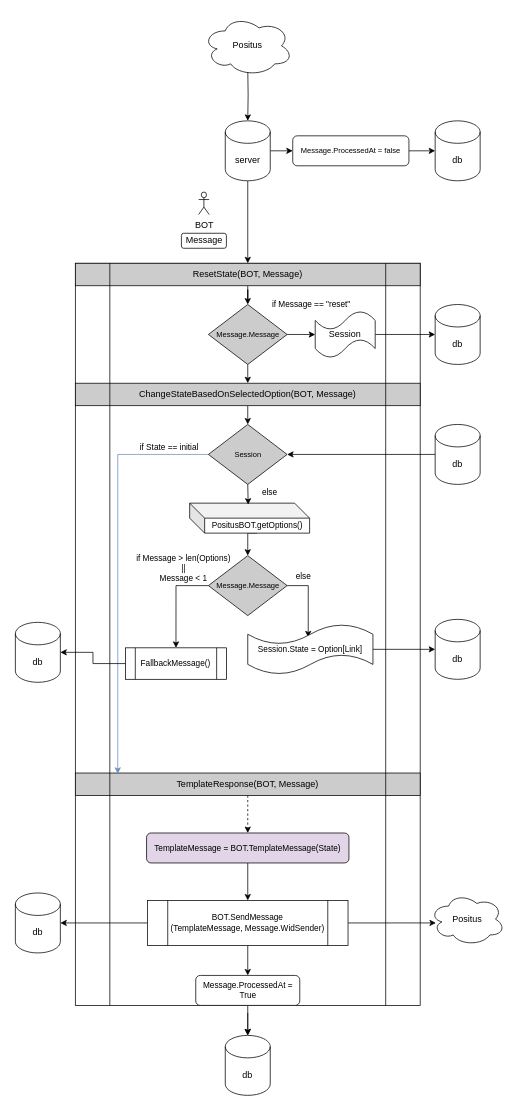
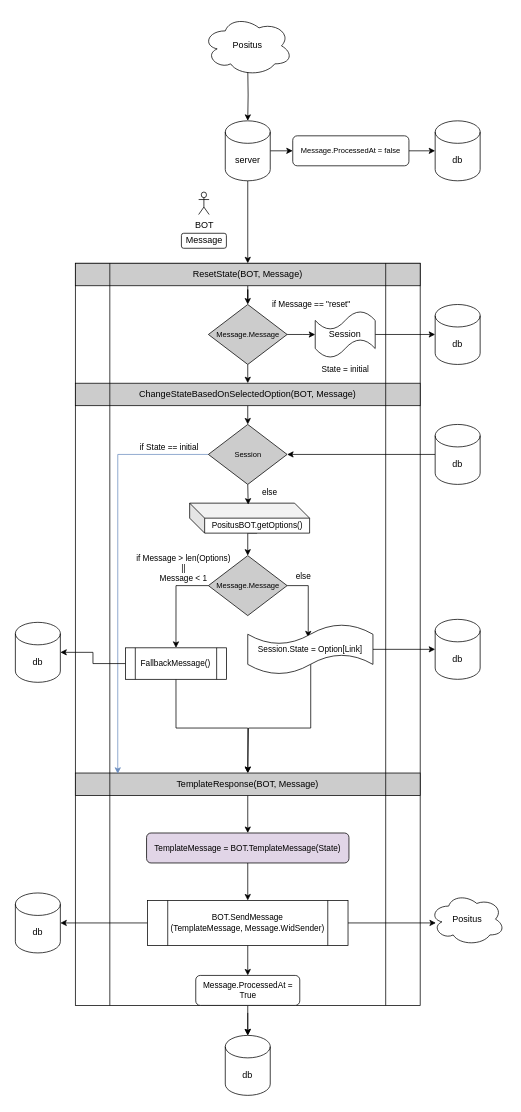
  <mxCell id="0" />
  <mxCell id="1" parent="0" />
  <mxCell id="2" style="edgeStyle=orthogonalEdgeStyle;rounded=0;orthogonalLoop=1;jettySize=auto;html=1;exitX=1;exitY=0.5;exitDx=0;exitDy=0;entryX=0;entryY=0.5;entryDx=0;entryDy=0;entryPerimeter=0;fontSize=10;" edge="1" parent="1" source="3" target="9"><mxGeometry relative="1" as="geometry" /></mxCell>
  <mxCell id="3" value="Message.ProcessedAt = false" style="rounded=1;whiteSpace=wrap;html=1;fontSize=10;" vertex="1" parent="1"><mxGeometry x="390" y="180" width="155" height="40" as="geometry" /></mxCell>
  <mxCell id="4" value="" style="edgeStyle=orthogonalEdgeStyle;rounded=0;orthogonalLoop=1;jettySize=auto;html=1;" edge="1" parent="1" source="6" target="10"><mxGeometry relative="1" as="geometry" /></mxCell>
  <mxCell id="5" style="edgeStyle=orthogonalEdgeStyle;rounded=0;orthogonalLoop=1;jettySize=auto;html=1;exitX=1;exitY=0.5;exitDx=0;exitDy=0;exitPerimeter=0;entryX=0;entryY=0.5;entryDx=0;entryDy=0;fontSize=10;" edge="1" parent="1" source="6" target="3"><mxGeometry relative="1" as="geometry" /></mxCell>
  <mxCell id="6" value="server" style="shape=cylinder3;whiteSpace=wrap;html=1;boundedLbl=1;backgroundOutline=1;size=15;" vertex="1" parent="1"><mxGeometry x="300" y="160" width="60" height="80" as="geometry" /></mxCell>
  <mxCell id="7" style="edgeStyle=orthogonalEdgeStyle;rounded=0;orthogonalLoop=1;jettySize=auto;html=1;entryX=0.5;entryY=0;entryDx=0;entryDy=0;entryPerimeter=0;fontSize=11;" edge="1" parent="1" target="6"><mxGeometry relative="1" as="geometry"><mxPoint x="330" y="90" as="sourcePoint" /></mxGeometry></mxCell>
  <mxCell id="8" value="Positus" style="ellipse;shape=cloud;whiteSpace=wrap;html=1;" vertex="1" parent="1"><mxGeometry x="270" y="20" width="120" height="80" as="geometry" /></mxCell>
  <mxCell id="9" value="db" style="shape=cylinder3;whiteSpace=wrap;html=1;boundedLbl=1;backgroundOutline=1;size=15;" vertex="1" parent="1"><mxGeometry x="580" y="160" width="60" height="80" as="geometry" /></mxCell>
  <mxCell id="10" value="" style="shape=process;whiteSpace=wrap;html=1;backgroundOutline=1;" vertex="1" parent="1"><mxGeometry x="100" y="350" width="460" height="990" as="geometry" /></mxCell>
  <mxCell id="11" value="BOT" style="shape=umlActor;verticalLabelPosition=bottom;verticalAlign=top;html=1;outlineConnect=0;" vertex="1" parent="1"><mxGeometry x="264.5" y="255" width="14" height="30" as="geometry" /></mxCell>
  <mxCell id="12" value="Message" style="rounded=1;whiteSpace=wrap;html=1;" vertex="1" parent="1"><mxGeometry x="241.5" y="310" width="60" height="20" as="geometry" /></mxCell>
  <mxCell id="13" style="edgeStyle=orthogonalEdgeStyle;rounded=0;orthogonalLoop=1;jettySize=auto;html=1;exitX=0.5;exitY=1;exitDx=0;exitDy=0;fontSize=11;" edge="1" parent="1" source="14" target="22"><mxGeometry relative="1" as="geometry" /></mxCell>
  <mxCell id="14" value="ResetState(BOT, Message)" style="shape=process;whiteSpace=wrap;html=1;backgroundOutline=1;fillColor=#CCCCCC;" vertex="1" parent="1"><mxGeometry x="100" y="350" width="460" height="30" as="geometry" /></mxCell>
  <mxCell id="15" style="edgeStyle=orthogonalEdgeStyle;rounded=0;orthogonalLoop=1;jettySize=auto;html=1;exitX=0.5;exitY=1;exitDx=0;exitDy=0;entryX=0.5;entryY=0;entryDx=0;entryDy=0;fontSize=11;" edge="1" parent="1" source="16" target="34"><mxGeometry relative="1" as="geometry" /></mxCell>
  <mxCell id="16" value="ChangeStateBasedOnSelectedOption(BOT, Message)" style="shape=process;whiteSpace=wrap;html=1;backgroundOutline=1;fillColor=#CCCCCC;" vertex="1" parent="1"><mxGeometry x="100" y="510" width="460" height="30" as="geometry" /></mxCell>
- <mxCell id="17" style="edgeStyle=orthogonalEdgeStyle;rounded=0;orthogonalLoop=1;jettySize=auto;html=1;exitX=0.5;exitY=1;exitDx=0;exitDy=0;fontSize=11;dashed=1;" edge="1" parent="1" source="18" target="50"><mxGeometry relative="1" as="geometry" /></mxCell>
+ <mxCell id="17" style="edgeStyle=orthogonalEdgeStyle;rounded=0;orthogonalLoop=1;jettySize=auto;html=1;exitX=0.5;exitY=1;exitDx=0;exitDy=0;fontSize=11;" edge="1" parent="1" source="18" target="50"><mxGeometry relative="1" as="geometry" /></mxCell>
  <mxCell id="18" value="TemplateResponse(BOT, Message)" style="shape=process;whiteSpace=wrap;html=1;backgroundOutline=1;fillColor=#CCCCCC;" vertex="1" parent="1"><mxGeometry x="100" y="1030" width="460" height="30" as="geometry" /></mxCell>
  <mxCell id="19" value="db" style="shape=cylinder3;whiteSpace=wrap;html=1;boundedLbl=1;backgroundOutline=1;size=15;" vertex="1" parent="1"><mxGeometry x="580" y="405" width="60" height="80" as="geometry" /></mxCell>
  <mxCell id="20" value="" style="edgeStyle=orthogonalEdgeStyle;rounded=0;orthogonalLoop=1;jettySize=auto;html=1;fontSize=11;" edge="1" parent="1" source="22" target="24"><mxGeometry relative="1" as="geometry" /></mxCell>
  <mxCell id="21" style="edgeStyle=orthogonalEdgeStyle;rounded=0;orthogonalLoop=1;jettySize=auto;html=1;exitX=0.5;exitY=1;exitDx=0;exitDy=0;entryX=0.5;entryY=0;entryDx=0;entryDy=0;fontSize=11;" edge="1" parent="1" source="22" target="16"><mxGeometry relative="1" as="geometry" /></mxCell>
  <mxCell id="22" value="Message.Message" style="rhombus;whiteSpace=wrap;html=1;fillColor=#CCCCCC;fontSize=10;" vertex="1" parent="1"><mxGeometry x="277.5" y="405" width="105" height="80" as="geometry" /></mxCell>
  <mxCell id="23" style="edgeStyle=orthogonalEdgeStyle;rounded=0;orthogonalLoop=1;jettySize=auto;html=1;exitX=1;exitY=0.5;exitDx=0;exitDy=0;exitPerimeter=0;entryX=0;entryY=0.5;entryDx=0;entryDy=0;entryPerimeter=0;fontSize=11;" edge="1" parent="1" source="24" target="19"><mxGeometry relative="1" as="geometry" /></mxCell>
  <mxCell id="24" value="Session" style="shape=tape;whiteSpace=wrap;html=1;" vertex="1" parent="1"><mxGeometry x="420" y="413.75" width="80" height="62.5" as="geometry" /></mxCell>
+ <mxCell id="25" value="State = initial" style="text;html=1;strokeColor=none;fillColor=none;align=center;verticalAlign=middle;whiteSpace=wrap;rounded=0;fontSize=11;" vertex="1" parent="1"><mxGeometry x="402.5" y="476.25" width="115" height="30" as="geometry" /></mxCell>
  <mxCell id="26" value="if Message == &quot;reset&quot;" style="text;html=1;strokeColor=none;fillColor=none;align=center;verticalAlign=middle;whiteSpace=wrap;rounded=0;fontSize=11;" vertex="1" parent="1"><mxGeometry x="350" y="389.75" width="130" height="30" as="geometry" /></mxCell>
  <mxCell id="27" style="edgeStyle=orthogonalEdgeStyle;rounded=0;orthogonalLoop=1;jettySize=auto;html=1;exitX=0;exitY=0.5;exitDx=0;exitDy=0;entryX=0.5;entryY=0;entryDx=0;entryDy=0;fontSize=11;" edge="1" parent="1" source="29" target="42"><mxGeometry relative="1" as="geometry" /></mxCell>
  <mxCell id="28" style="edgeStyle=orthogonalEdgeStyle;rounded=0;orthogonalLoop=1;jettySize=auto;html=1;exitX=1;exitY=0.5;exitDx=0;exitDy=0;entryX=0.483;entryY=0.261;entryDx=0;entryDy=0;entryPerimeter=0;fontSize=11;" edge="1" parent="1" source="29" target="38"><mxGeometry relative="1" as="geometry" /></mxCell>
  <mxCell id="29" value="Message.Message" style="rhombus;whiteSpace=wrap;html=1;fillColor=#CCCCCC;fontSize=10;" vertex="1" parent="1"><mxGeometry x="277.5" y="740" width="105" height="80" as="geometry" /></mxCell>
  <mxCell id="30" style="edgeStyle=orthogonalEdgeStyle;rounded=0;orthogonalLoop=1;jettySize=auto;html=1;exitX=0;exitY=0;exitDx=90;exitDy=40;exitPerimeter=0;entryX=0.5;entryY=0;entryDx=0;entryDy=0;fontSize=11;" edge="1" parent="1" source="31" target="29"><mxGeometry relative="1" as="geometry" /></mxCell>
  <mxCell id="31" value="PositusBOT.getOptions()" style="shape=cube;whiteSpace=wrap;html=1;boundedLbl=1;backgroundOutline=1;darkOpacity=0.05;darkOpacity2=0.1;fontSize=11;fillColor=#FFFFFF;" vertex="1" parent="1"><mxGeometry x="252.5" y="670" width="160" height="40" as="geometry" /></mxCell>
  <mxCell id="32" style="edgeStyle=orthogonalEdgeStyle;rounded=0;orthogonalLoop=1;jettySize=auto;html=1;exitX=0.5;exitY=1;exitDx=0;exitDy=0;entryX=0.488;entryY=0.05;entryDx=0;entryDy=0;entryPerimeter=0;fontSize=11;" edge="1" parent="1" source="34" target="31"><mxGeometry relative="1" as="geometry" /></mxCell>
  <mxCell id="33" style="edgeStyle=orthogonalEdgeStyle;rounded=0;orthogonalLoop=1;jettySize=auto;html=1;exitX=0;exitY=0.5;exitDx=0;exitDy=0;entryX=0.123;entryY=0.033;entryDx=0;entryDy=0;entryPerimeter=0;fontSize=11;fillColor=#dae8fc;strokeColor=#6c8ebf;" edge="1" parent="1" source="34" target="18"><mxGeometry relative="1" as="geometry"><Array as="points"><mxPoint x="157" y="605" /></Array></mxGeometry></mxCell>
  <mxCell id="34" value="Session" style="rhombus;whiteSpace=wrap;html=1;fillColor=#CCCCCC;fontSize=10;" vertex="1" parent="1"><mxGeometry x="277.5" y="565" width="105" height="80" as="geometry" /></mxCell>
  <mxCell id="35" value="if State == initial" style="text;html=1;strokeColor=none;fillColor=none;align=center;verticalAlign=middle;whiteSpace=wrap;rounded=0;fontSize=11;" vertex="1" parent="1"><mxGeometry x="167.75" y="580" width="115" height="30" as="geometry" /></mxCell>
  <mxCell id="36" style="edgeStyle=orthogonalEdgeStyle;rounded=0;orthogonalLoop=1;jettySize=auto;html=1;exitX=1;exitY=0.5;exitDx=0;exitDy=0;exitPerimeter=0;fontSize=11;" edge="1" parent="1" source="38" target="39"><mxGeometry relative="1" as="geometry" /></mxCell>
+ <mxCell id="37" style="edgeStyle=orthogonalEdgeStyle;rounded=0;orthogonalLoop=1;jettySize=auto;html=1;exitX=0.503;exitY=0.784;exitDx=0;exitDy=0;exitPerimeter=0;entryX=0.5;entryY=0;entryDx=0;entryDy=0;fontSize=11;" edge="1" parent="1" source="38" target="18"><mxGeometry relative="1" as="geometry"><Array as="points"><mxPoint x="414" y="970" /><mxPoint x="331" y="970" /></Array></mxGeometry></mxCell>
  <mxCell id="38" value="Session.State = Option[Link]" style="shape=tape;whiteSpace=wrap;html=1;fontSize=11;fillColor=#FFFFFF;" vertex="1" parent="1"><mxGeometry x="330" y="831.5" width="167" height="67" as="geometry" /></mxCell>
  <mxCell id="39" value="db" style="shape=cylinder3;whiteSpace=wrap;html=1;boundedLbl=1;backgroundOutline=1;size=15;" vertex="1" parent="1"><mxGeometry x="580" y="825" width="60" height="80" as="geometry" /></mxCell>
  <mxCell id="40" style="edgeStyle=orthogonalEdgeStyle;rounded=0;orthogonalLoop=1;jettySize=auto;html=1;exitX=0;exitY=0.5;exitDx=0;exitDy=0;entryX=1;entryY=0.5;entryDx=0;entryDy=0;entryPerimeter=0;fontSize=11;" edge="1" parent="1" source="42" target="43"><mxGeometry relative="1" as="geometry" /></mxCell>
+ <mxCell id="41" style="edgeStyle=orthogonalEdgeStyle;rounded=0;orthogonalLoop=1;jettySize=auto;html=1;exitX=0.5;exitY=1;exitDx=0;exitDy=0;entryX=0.5;entryY=0;entryDx=0;entryDy=0;fontSize=11;" edge="1" parent="1" source="42" target="18"><mxGeometry relative="1" as="geometry"><Array as="points"><mxPoint x="234" y="970" /><mxPoint x="330" y="970" /></Array></mxGeometry></mxCell>
  <mxCell id="42" value="FallbackMessage()" style="shape=process;whiteSpace=wrap;html=1;backgroundOutline=1;fontSize=11;fillColor=#FFFFFF;" vertex="1" parent="1"><mxGeometry x="167" y="863" width="134.5" height="42" as="geometry" /></mxCell>
  <mxCell id="43" value="db" style="shape=cylinder3;whiteSpace=wrap;html=1;boundedLbl=1;backgroundOutline=1;size=15;" vertex="1" parent="1"><mxGeometry x="20" y="829" width="60" height="80" as="geometry" /></mxCell>
  <mxCell id="44" value="if Message &amp;gt; len(Options) &lt;br&gt;|| &lt;br&gt;Message &amp;lt; 1" style="text;html=1;strokeColor=none;fillColor=none;align=center;verticalAlign=middle;whiteSpace=wrap;rounded=0;fontSize=11;" vertex="1" parent="1"><mxGeometry x="167.75" y="727" width="153" height="60" as="geometry" /></mxCell>
  <mxCell id="45" value="else" style="text;html=1;strokeColor=none;fillColor=none;align=center;verticalAlign=middle;whiteSpace=wrap;rounded=0;fontSize=11;" vertex="1" parent="1"><mxGeometry x="380.5" y="758" width="47" height="20" as="geometry" /></mxCell>
  <mxCell id="46" value="else" style="text;html=1;strokeColor=none;fillColor=none;align=center;verticalAlign=middle;whiteSpace=wrap;rounded=0;fontSize=11;" vertex="1" parent="1"><mxGeometry x="301.5" y="640" width="115" height="30" as="geometry" /></mxCell>
  <mxCell id="47" style="edgeStyle=orthogonalEdgeStyle;rounded=0;orthogonalLoop=1;jettySize=auto;html=1;exitX=0;exitY=0.5;exitDx=0;exitDy=0;exitPerimeter=0;entryX=1;entryY=0.5;entryDx=0;entryDy=0;fontSize=11;" edge="1" parent="1" source="48" target="34"><mxGeometry relative="1" as="geometry" /></mxCell>
  <mxCell id="48" value="db" style="shape=cylinder3;whiteSpace=wrap;html=1;boundedLbl=1;backgroundOutline=1;size=15;" vertex="1" parent="1"><mxGeometry x="580" y="565" width="60" height="80" as="geometry" /></mxCell>
  <mxCell id="49" style="edgeStyle=orthogonalEdgeStyle;rounded=0;orthogonalLoop=1;jettySize=auto;html=1;exitX=0.5;exitY=1;exitDx=0;exitDy=0;entryX=0.5;entryY=0;entryDx=0;entryDy=0;fontSize=11;" edge="1" parent="1" source="50" target="55"><mxGeometry relative="1" as="geometry" /></mxCell>
  <mxCell id="50" value="TemplateMessage = BOT.TemplateMessage(State)" style="rounded=1;whiteSpace=wrap;html=1;fontSize=11;fillColor=#e1d5e7;" vertex="1" parent="1"><mxGeometry x="195" y="1110" width="270" height="40" as="geometry" /></mxCell>
  <mxCell id="51" value="db" style="shape=cylinder3;whiteSpace=wrap;html=1;boundedLbl=1;backgroundOutline=1;size=15;" vertex="1" parent="1"><mxGeometry x="20" y="1190" width="60" height="80" as="geometry" /></mxCell>
  <mxCell id="52" style="edgeStyle=orthogonalEdgeStyle;rounded=0;orthogonalLoop=1;jettySize=auto;html=1;exitX=0;exitY=0.5;exitDx=0;exitDy=0;entryX=1;entryY=0.5;entryDx=0;entryDy=0;entryPerimeter=0;fontSize=11;" edge="1" parent="1" source="55" target="51"><mxGeometry relative="1" as="geometry" /></mxCell>
  <mxCell id="53" style="edgeStyle=orthogonalEdgeStyle;rounded=0;orthogonalLoop=1;jettySize=auto;html=1;exitX=1;exitY=0.5;exitDx=0;exitDy=0;entryX=0.08;entryY=0.571;entryDx=0;entryDy=0;entryPerimeter=0;fontSize=11;" edge="1" parent="1" source="55" target="56"><mxGeometry relative="1" as="geometry" /></mxCell>
  <mxCell id="54" style="edgeStyle=orthogonalEdgeStyle;rounded=0;orthogonalLoop=1;jettySize=auto;html=1;exitX=0.5;exitY=1;exitDx=0;exitDy=0;fontSize=11;" edge="1" parent="1" source="55" target="59"><mxGeometry relative="1" as="geometry" /></mxCell>
  <mxCell id="55" value="BOT.SendMessage&lt;br&gt;(TemplateMessage, Message.WidSender)" style="shape=process;whiteSpace=wrap;html=1;backgroundOutline=1;fontSize=11;" vertex="1" parent="1"><mxGeometry x="196.25" y="1200" width="267.5" height="60" as="geometry" /></mxCell>
  <mxCell id="56" value="Positus" style="ellipse;shape=cloud;whiteSpace=wrap;html=1;" vertex="1" parent="1"><mxGeometry x="573" y="1190" width="100" height="70" as="geometry" /></mxCell>
  <mxCell id="57" style="edgeStyle=orthogonalEdgeStyle;rounded=0;orthogonalLoop=1;jettySize=auto;html=1;entryX=0.5;entryY=0;entryDx=0;entryDy=0;entryPerimeter=0;fontSize=11;" edge="1" parent="1" target="60"><mxGeometry relative="1" as="geometry"><mxPoint x="330" y="1350" as="sourcePoint" /></mxGeometry></mxCell>
  <mxCell id="58" style="edgeStyle=orthogonalEdgeStyle;rounded=0;orthogonalLoop=1;jettySize=auto;html=1;exitX=0.5;exitY=1;exitDx=0;exitDy=0;entryX=0.5;entryY=0;entryDx=0;entryDy=0;entryPerimeter=0;fontSize=11;" edge="1" parent="1" source="59" target="60"><mxGeometry relative="1" as="geometry" /></mxCell>
  <mxCell id="59" value="Message.ProcessedAt = True" style="rounded=1;whiteSpace=wrap;html=1;fontSize=11;" vertex="1" parent="1"><mxGeometry x="260.63" y="1300" width="138.75" height="40" as="geometry" /></mxCell>
  <mxCell id="60" value="db" style="shape=cylinder3;whiteSpace=wrap;html=1;boundedLbl=1;backgroundOutline=1;size=15;" vertex="1" parent="1"><mxGeometry x="300" y="1380" width="60" height="80" as="geometry" /></mxCell>
